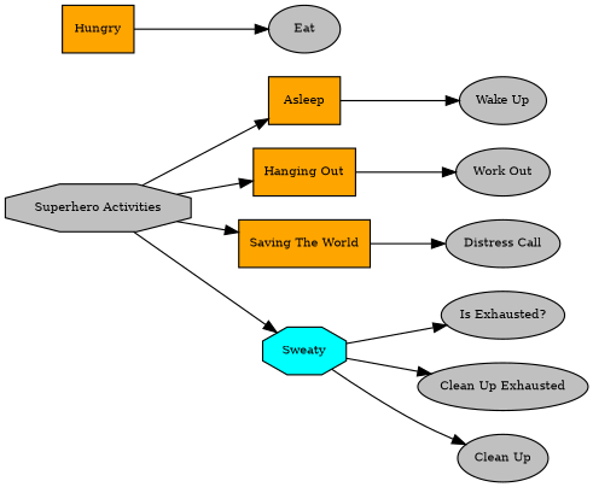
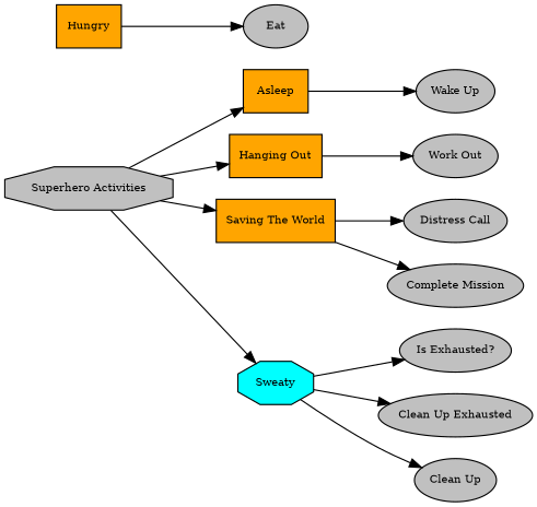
  digraph {
    fontname="DejaVu Serif"
    ordering=out
    rankdir=LR
    node [fillcolor=gray fontcolor=black fontname="DejaVu Serif" fontsize=9 shape=ellipse style=filled]
    edge [fontname="DejaVu Serif"]
    n1 [label="Superhero Activities" shape=octagon]
    n2 [fillcolor=orange label=Asleep shape=box]
    n3 [fillcolor=orange label="Hanging Out" shape=box]
    n4 [fillcolor=orange label="Saving The World" shape=box]
    n5 [fillcolor=cyan label=Sweaty shape=octagon]
    n6 [label="Wake Up"]
    n7 [label="Work Out"]
    n8 [fillcolor=orange label=Hungry shape=box]
    n9 [label=Eat]
    n10 [label="Distress Call"]
+   n11 [label="Complete Mission"]
    n12 [label="Is Exhausted?"]
    n13 [label="Clean Up Exhausted"]
    n14 [label="Clean Up"]
    n1 -> n2
    n1 -> n3
    n1 -> n4
    n1 -> n5
    n2 -> n6
    n3 -> n7
    n4 -> n10
+   n4 -> n11
    n5 -> n12
    n5 -> n13
    n5 -> n14
    n8 -> n9
  }
